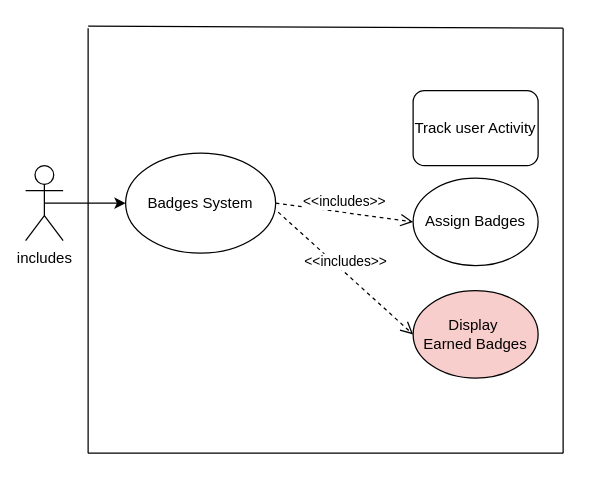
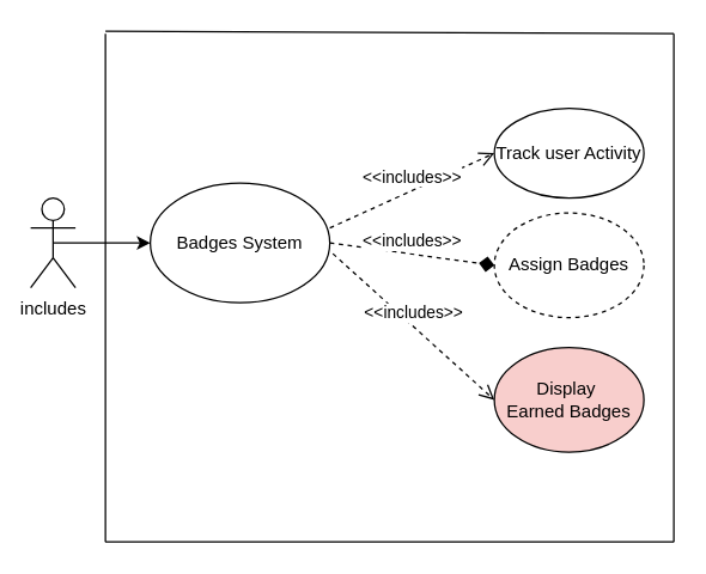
  <mxCell id="0" />
  <mxCell id="1" parent="0" />
  <mxCell id="2" value="includes" style="shape=umlActor;verticalLabelPosition=bottom;verticalAlign=top;html=1;outlineConnect=0;" vertex="1" parent="1"><mxGeometry x="20" y="132" width="30" height="60" as="geometry" /></mxCell>
- <mxCell id="3" value="Track user Activity" style="whiteSpace=wrap;html=1;rounded=1;" vertex="1" parent="1"><mxGeometry x="330" y="72" width="100" height="60" as="geometry" /></mxCell>
- <mxCell id="4" value="Assign Badges" style="ellipse;whiteSpace=wrap;html=1;" vertex="1" parent="1"><mxGeometry x="330" y="142" width="100" height="70" as="geometry" /></mxCell>
+ <mxCell id="3" value="Track user Activity" style="ellipse;whiteSpace=wrap;html=1;" vertex="1" parent="1"><mxGeometry x="330" y="72" width="100" height="60" as="geometry" /></mxCell>
+ <mxCell id="4" value="Assign Badges" style="ellipse;whiteSpace=wrap;html=1;dashed=1;" vertex="1" parent="1"><mxGeometry x="330" y="142" width="100" height="70" as="geometry" /></mxCell>
  <mxCell id="5" value="Display&amp;nbsp;&lt;div&gt;Earned Badges&lt;/div&gt;" style="ellipse;whiteSpace=wrap;html=1;fillColor=#f8cecc;" vertex="1" parent="1"><mxGeometry x="330" y="232" width="100" height="70" as="geometry" /></mxCell>
- <mxCell id="7" value="&amp;lt;&amp;lt;includes&amp;gt;&amp;gt;" style="html=1;verticalAlign=bottom;endArrow=open;dashed=1;endSize=8;curved=0;rounded=0;entryX=0;entryY=0.5;entryDx=0;entryDy=0;exitX=1;exitY=0.5;exitDx=0;exitDy=0;" edge="1" parent="1" source="9" target="4"><mxGeometry relative="1" as="geometry"><mxPoint x="170" y="262" as="sourcePoint" /><mxPoint x="90" y="262" as="targetPoint" /></mxGeometry></mxCell>
+ <mxCell id="6" value="&amp;lt;&amp;lt;includes&amp;gt;&amp;gt;" style="html=1;verticalAlign=bottom;endArrow=open;dashed=1;endSize=8;curved=0;rounded=0;entryX=0;entryY=0.5;entryDx=0;entryDy=0;exitX=1;exitY=0.375;exitDx=0;exitDy=0;exitPerimeter=0;" edge="1" parent="1" source="9" target="3"><mxGeometry relative="1" as="geometry"><mxPoint x="-80" y="112" as="sourcePoint" /><mxPoint x="90" y="252" as="targetPoint" /></mxGeometry></mxCell>
+ <mxCell id="7" value="&amp;lt;&amp;lt;includes&amp;gt;&amp;gt;" style="html=1;verticalAlign=bottom;endArrow=diamond;dashed=1;endSize=8;curved=0;rounded=0;entryX=0;entryY=0.5;entryDx=0;entryDy=0;exitX=1;exitY=0.5;exitDx=0;exitDy=0;" edge="1" parent="1" source="9" target="4"><mxGeometry relative="1" as="geometry"><mxPoint x="170" y="262" as="sourcePoint" /><mxPoint x="90" y="262" as="targetPoint" /></mxGeometry></mxCell>
  <mxCell id="8" value="&amp;lt;&amp;lt;includes&amp;gt;&amp;gt;" style="html=1;verticalAlign=bottom;endArrow=open;dashed=1;endSize=8;curved=0;rounded=0;entryX=0;entryY=0.5;entryDx=0;entryDy=0;exitX=1.017;exitY=0.59;exitDx=0;exitDy=0;exitPerimeter=0;" edge="1" parent="1" source="9" target="5"><mxGeometry relative="1" as="geometry"><mxPoint x="170" y="262" as="sourcePoint" /><mxPoint x="90" y="262" as="targetPoint" /></mxGeometry></mxCell>
  <mxCell id="9" value="Badges System" style="ellipse;whiteSpace=wrap;html=1;" vertex="1" parent="1"><mxGeometry x="100" y="122" width="120" height="80" as="geometry" /></mxCell>
  <mxCell id="10" value="" style="endArrow=classic;html=1;rounded=0;exitX=0.5;exitY=0.5;exitDx=0;exitDy=0;exitPerimeter=0;entryX=0;entryY=0.5;entryDx=0;entryDy=0;" edge="1" parent="1" source="2" target="9"><mxGeometry width="50" height="50" relative="1" as="geometry"><mxPoint x="110" y="282" as="sourcePoint" /><mxPoint x="160" y="232" as="targetPoint" /></mxGeometry></mxCell>
  <mxCell id="11" value="" style="endArrow=none;html=1;rounded=0;" edge="1" parent="1"><mxGeometry width="50" height="50" relative="1" as="geometry"><mxPoint x="70" y="362" as="sourcePoint" /><mxPoint x="70" y="22" as="targetPoint" /></mxGeometry></mxCell>
  <mxCell id="12" value="" style="endArrow=none;html=1;rounded=0;" edge="1" parent="1"><mxGeometry width="50" height="50" relative="1" as="geometry"><mxPoint x="70" y="362" as="sourcePoint" /><mxPoint x="450" y="362" as="targetPoint" /></mxGeometry></mxCell>
  <mxCell id="13" value="" style="endArrow=none;html=1;rounded=0;" edge="1" parent="1"><mxGeometry width="50" height="50" relative="1" as="geometry"><mxPoint x="450" y="362" as="sourcePoint" /><mxPoint x="450" y="22" as="targetPoint" /></mxGeometry></mxCell>
  <mxCell id="14" value="" style="endArrow=none;html=1;rounded=0;" edge="1" parent="1"><mxGeometry width="50" height="50" relative="1" as="geometry"><mxPoint x="70" y="20.4" as="sourcePoint" /><mxPoint x="450" y="22" as="targetPoint" /></mxGeometry></mxCell>
